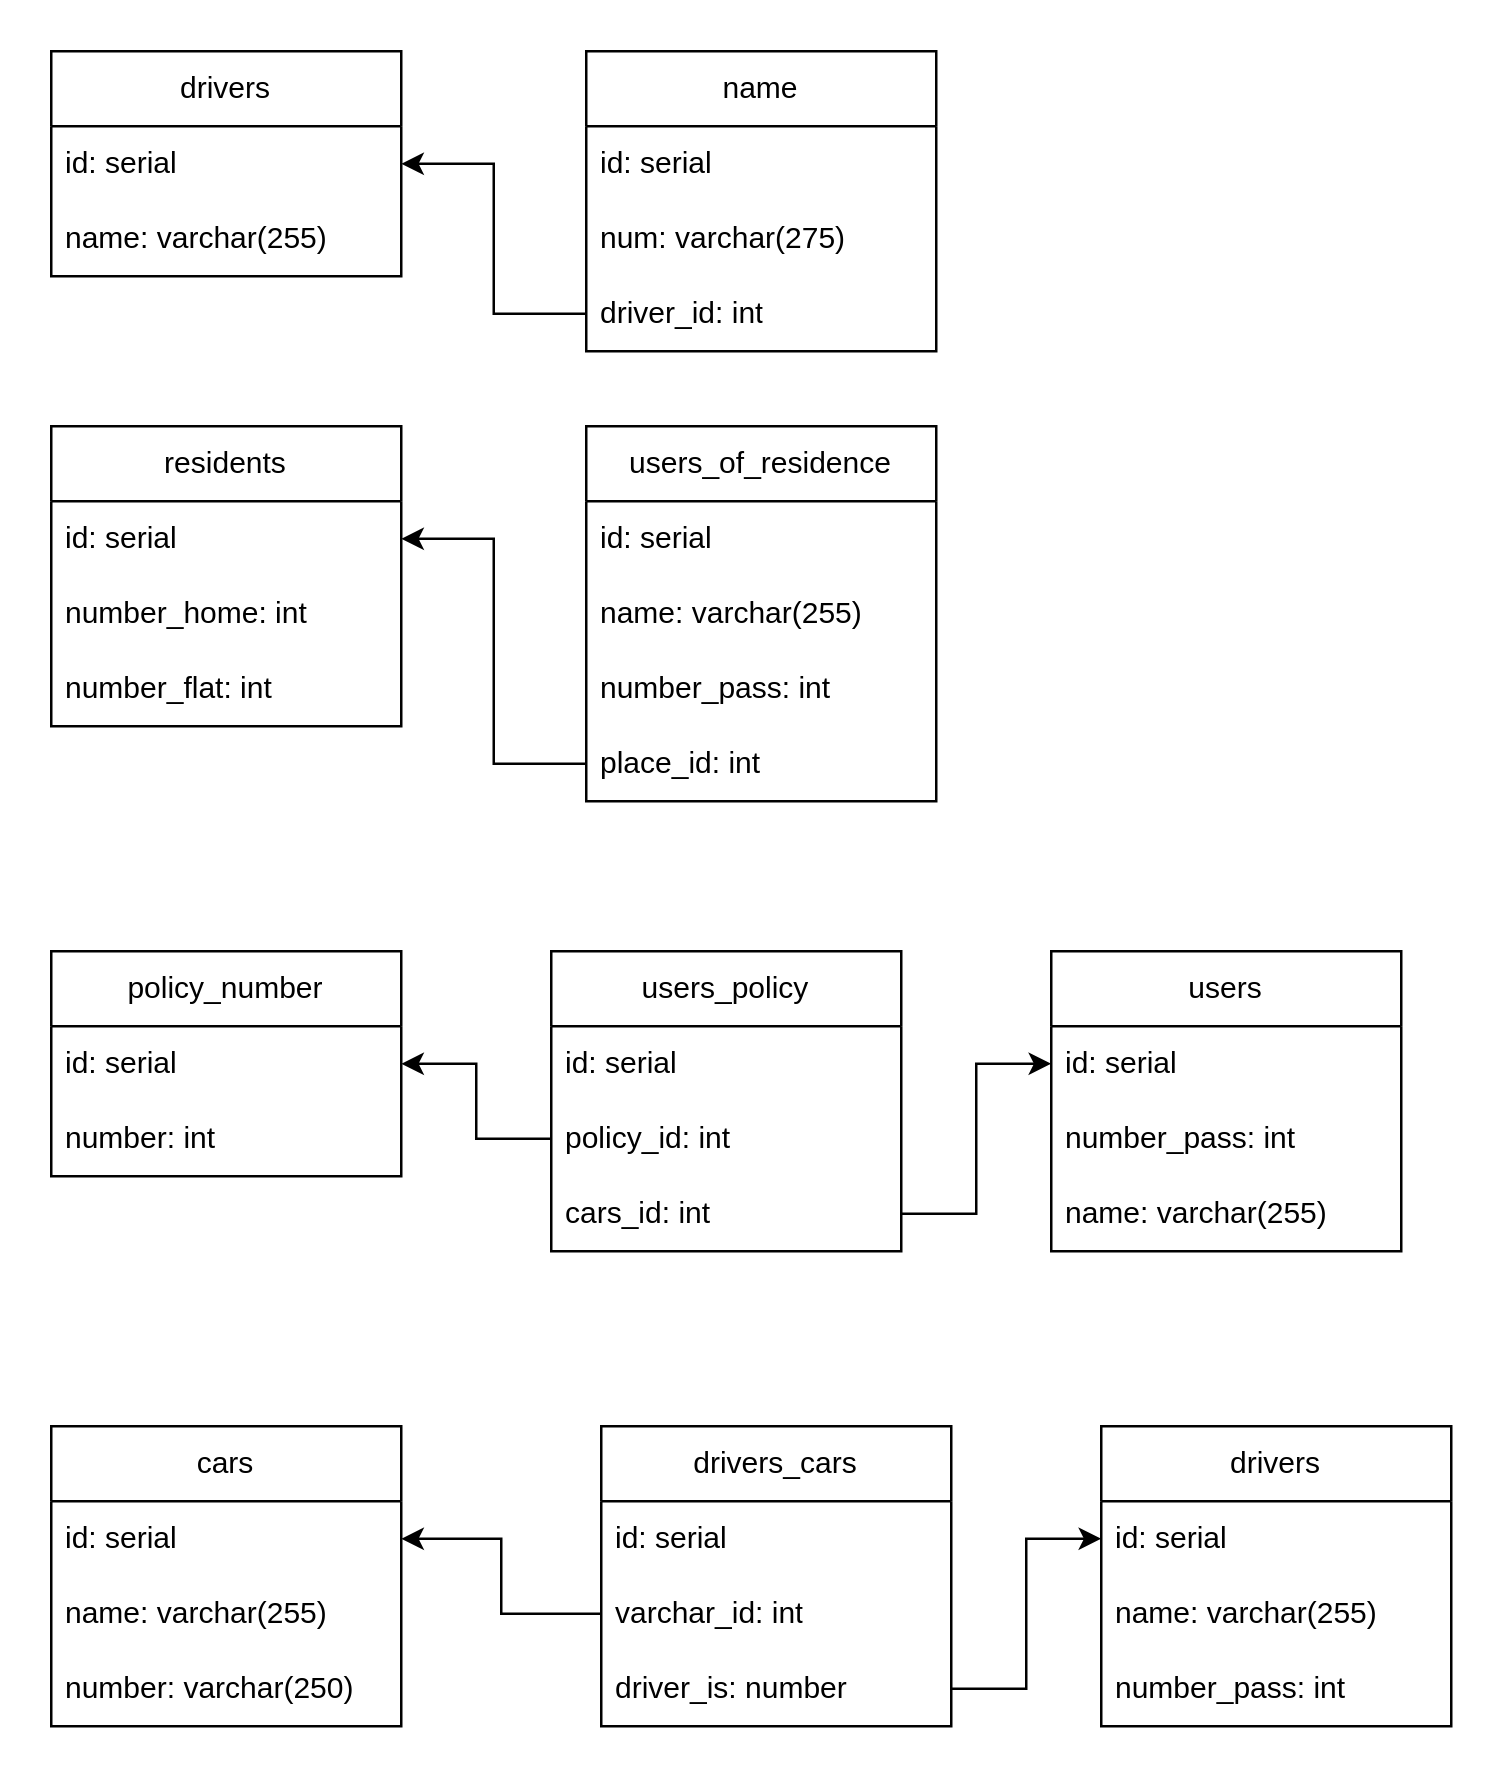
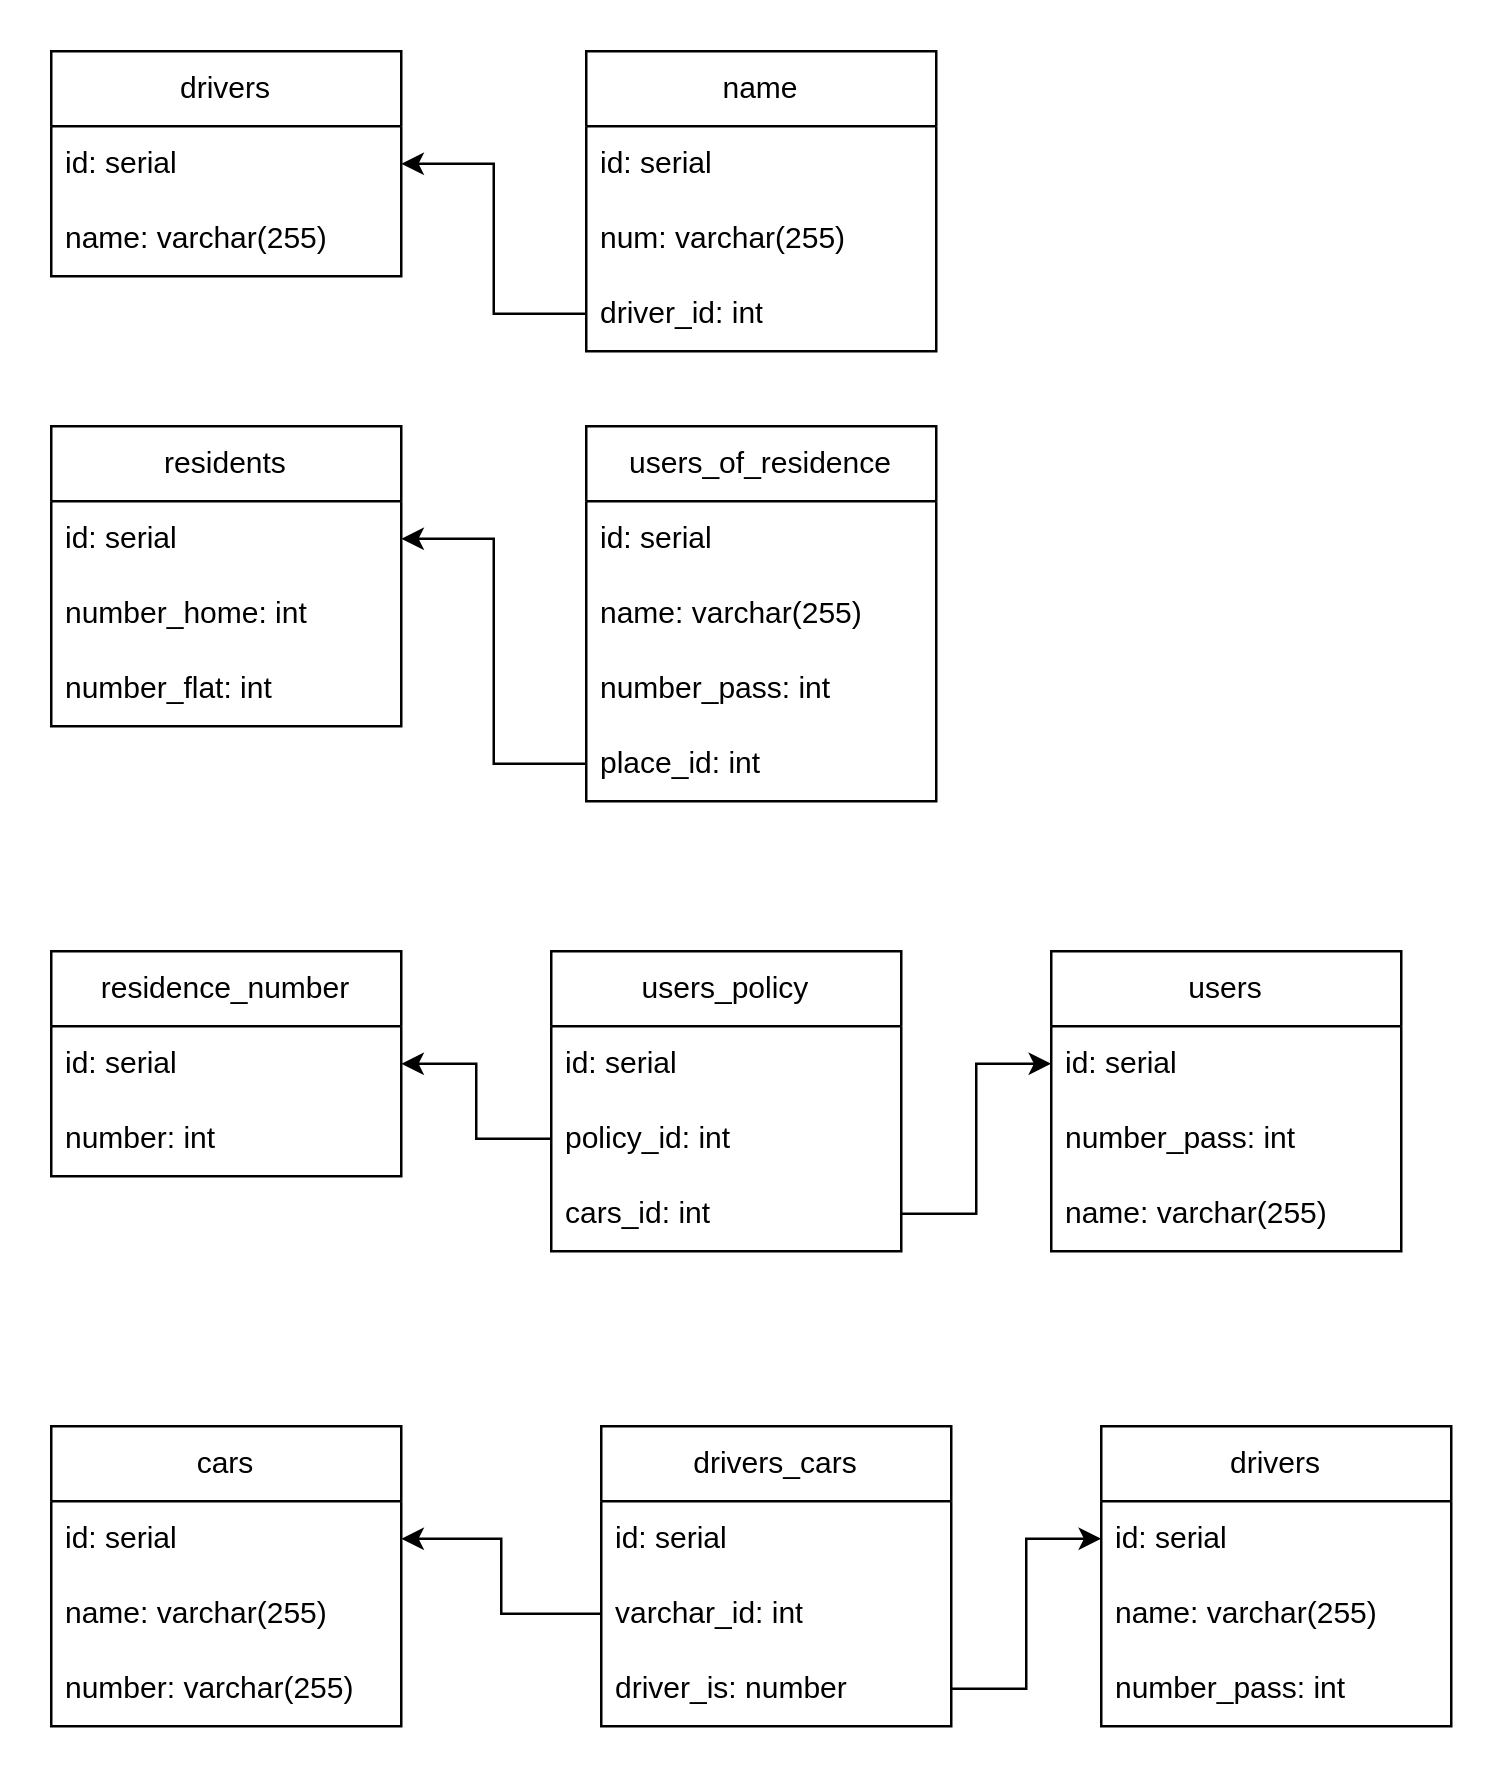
  <mxCell id="0" />
  <mxCell id="1" parent="0" />
  <mxCell id="2" value="drivers" style="swimlane;fontStyle=0;childLayout=stackLayout;horizontal=1;startSize=30;horizontalStack=0;resizeParent=1;resizeParentMax=0;resizeLast=0;collapsible=1;marginBottom=0;whiteSpace=wrap;html=1;" vertex="1" parent="1"><mxGeometry x="20" y="20" width="140" height="90" as="geometry" /></mxCell>
  <mxCell id="3" value="&lt;div&gt;&lt;span style=&quot;font-size: 12px;&quot;&gt;id: serial&lt;/span&gt;&lt;/div&gt;" style="text;strokeColor=none;fillColor=none;align=left;verticalAlign=middle;spacingLeft=4;spacingRight=4;overflow=hidden;points=[[0,0.5],[1,0.5]];portConstraint=eastwest;rotatable=0;whiteSpace=wrap;html=1;" vertex="1" parent="2"><mxGeometry y="30" width="140" height="30" as="geometry" /></mxCell>
  <mxCell id="4" value="name: varchar(255)" style="text;strokeColor=none;fillColor=none;align=left;verticalAlign=middle;spacingLeft=4;spacingRight=4;overflow=hidden;points=[[0,0.5],[1,0.5]];portConstraint=eastwest;rotatable=0;whiteSpace=wrap;html=1;" vertex="1" parent="2"><mxGeometry y="60" width="140" height="30" as="geometry" /></mxCell>
  <mxCell id="5" value="name" style="swimlane;fontStyle=0;childLayout=stackLayout;horizontal=1;startSize=30;horizontalStack=0;resizeParent=1;resizeParentMax=0;resizeLast=0;collapsible=1;marginBottom=0;whiteSpace=wrap;html=1;" vertex="1" parent="1"><mxGeometry x="234" y="20" width="140" height="120" as="geometry" /></mxCell>
  <mxCell id="6" value="id: serial" style="text;strokeColor=none;fillColor=none;align=left;verticalAlign=middle;spacingLeft=4;spacingRight=4;overflow=hidden;points=[[0,0.5],[1,0.5]];portConstraint=eastwest;rotatable=0;whiteSpace=wrap;html=1;" vertex="1" parent="5"><mxGeometry y="30" width="140" height="30" as="geometry" /></mxCell>
- <mxCell id="7" value="num: varchar(275)" style="text;strokeColor=none;fillColor=none;align=left;verticalAlign=middle;spacingLeft=4;spacingRight=4;overflow=hidden;points=[[0,0.5],[1,0.5]];portConstraint=eastwest;rotatable=0;whiteSpace=wrap;html=1;" vertex="1" parent="5"><mxGeometry y="60" width="140" height="30" as="geometry" /></mxCell>
+ <mxCell id="7" value="num: varchar(255)" style="text;strokeColor=none;fillColor=none;align=left;verticalAlign=middle;spacingLeft=4;spacingRight=4;overflow=hidden;points=[[0,0.5],[1,0.5]];portConstraint=eastwest;rotatable=0;whiteSpace=wrap;html=1;" vertex="1" parent="5"><mxGeometry y="60" width="140" height="30" as="geometry" /></mxCell>
  <mxCell id="8" value="driver_id: int" style="text;strokeColor=none;fillColor=none;align=left;verticalAlign=middle;spacingLeft=4;spacingRight=4;overflow=hidden;points=[[0,0.5],[1,0.5]];portConstraint=eastwest;rotatable=0;whiteSpace=wrap;html=1;" vertex="1" parent="5"><mxGeometry y="90" width="140" height="30" as="geometry" /></mxCell>
  <mxCell id="9" value="" style="edgeStyle=orthogonalEdgeStyle;rounded=0;orthogonalLoop=1;jettySize=auto;html=1;entryX=1;entryY=0.5;entryDx=0;entryDy=0;" edge="1" parent="1" source="8" target="3"><mxGeometry relative="1" as="geometry" /></mxCell>
  <mxCell id="10" value="users_of_residence" style="swimlane;fontStyle=0;childLayout=stackLayout;horizontal=1;startSize=30;horizontalStack=0;resizeParent=1;resizeParentMax=0;resizeLast=0;collapsible=1;marginBottom=0;whiteSpace=wrap;html=1;" vertex="1" parent="1"><mxGeometry x="234" y="170" width="140" height="150" as="geometry" /></mxCell>
  <mxCell id="11" value="id: serial" style="text;strokeColor=none;fillColor=none;align=left;verticalAlign=middle;spacingLeft=4;spacingRight=4;overflow=hidden;points=[[0,0.5],[1,0.5]];portConstraint=eastwest;rotatable=0;whiteSpace=wrap;html=1;" vertex="1" parent="10"><mxGeometry y="30" width="140" height="30" as="geometry" /></mxCell>
  <mxCell id="12" value="name: varchar(255)" style="text;strokeColor=none;fillColor=none;align=left;verticalAlign=middle;spacingLeft=4;spacingRight=4;overflow=hidden;points=[[0,0.5],[1,0.5]];portConstraint=eastwest;rotatable=0;whiteSpace=wrap;html=1;" vertex="1" parent="10"><mxGeometry y="60" width="140" height="30" as="geometry" /></mxCell>
  <mxCell id="13" value="number_pass: int" style="text;strokeColor=none;fillColor=none;align=left;verticalAlign=middle;spacingLeft=4;spacingRight=4;overflow=hidden;points=[[0,0.5],[1,0.5]];portConstraint=eastwest;rotatable=0;whiteSpace=wrap;html=1;" vertex="1" parent="10"><mxGeometry y="90" width="140" height="30" as="geometry" /></mxCell>
  <mxCell id="14" value="place_id: int" style="text;strokeColor=none;fillColor=none;align=left;verticalAlign=middle;spacingLeft=4;spacingRight=4;overflow=hidden;points=[[0,0.5],[1,0.5]];portConstraint=eastwest;rotatable=0;whiteSpace=wrap;html=1;" vertex="1" parent="10"><mxGeometry y="120" width="140" height="30" as="geometry" /></mxCell>
  <mxCell id="15" value="residents" style="swimlane;fontStyle=0;childLayout=stackLayout;horizontal=1;startSize=30;horizontalStack=0;resizeParent=1;resizeParentMax=0;resizeLast=0;collapsible=1;marginBottom=0;whiteSpace=wrap;html=1;" vertex="1" parent="1"><mxGeometry x="20" y="170" width="140" height="120" as="geometry" /></mxCell>
  <mxCell id="16" value="id: serial" style="text;strokeColor=none;fillColor=none;align=left;verticalAlign=middle;spacingLeft=4;spacingRight=4;overflow=hidden;points=[[0,0.5],[1,0.5]];portConstraint=eastwest;rotatable=0;whiteSpace=wrap;html=1;" vertex="1" parent="15"><mxGeometry y="30" width="140" height="30" as="geometry" /></mxCell>
  <mxCell id="17" value="number_home: int" style="text;strokeColor=none;fillColor=none;align=left;verticalAlign=middle;spacingLeft=4;spacingRight=4;overflow=hidden;points=[[0,0.5],[1,0.5]];portConstraint=eastwest;rotatable=0;whiteSpace=wrap;html=1;" vertex="1" parent="15"><mxGeometry y="60" width="140" height="30" as="geometry" /></mxCell>
  <mxCell id="18" value="number_flat: int" style="text;strokeColor=none;fillColor=none;align=left;verticalAlign=middle;spacingLeft=4;spacingRight=4;overflow=hidden;points=[[0,0.5],[1,0.5]];portConstraint=eastwest;rotatable=0;whiteSpace=wrap;html=1;" vertex="1" parent="15"><mxGeometry y="90" width="140" height="30" as="geometry" /></mxCell>
  <mxCell id="19" value="" style="edgeStyle=orthogonalEdgeStyle;rounded=0;orthogonalLoop=1;jettySize=auto;html=1;entryX=1;entryY=0.5;entryDx=0;entryDy=0;" edge="1" parent="1" source="14" target="16"><mxGeometry relative="1" as="geometry" /></mxCell>
- <mxCell id="20" value="policy_number" style="swimlane;fontStyle=0;childLayout=stackLayout;horizontal=1;startSize=30;horizontalStack=0;resizeParent=1;resizeParentMax=0;resizeLast=0;collapsible=1;marginBottom=0;whiteSpace=wrap;html=1;" vertex="1" parent="1"><mxGeometry x="20" y="380" width="140" height="90" as="geometry" /></mxCell>
+ <mxCell id="20" value="residence_number" style="swimlane;fontStyle=0;childLayout=stackLayout;horizontal=1;startSize=30;horizontalStack=0;resizeParent=1;resizeParentMax=0;resizeLast=0;collapsible=1;marginBottom=0;whiteSpace=wrap;html=1;" vertex="1" parent="1"><mxGeometry x="20" y="380" width="140" height="90" as="geometry" /></mxCell>
  <mxCell id="21" value="id: serial" style="text;strokeColor=none;fillColor=none;align=left;verticalAlign=middle;spacingLeft=4;spacingRight=4;overflow=hidden;points=[[0,0.5],[1,0.5]];portConstraint=eastwest;rotatable=0;whiteSpace=wrap;html=1;" vertex="1" parent="20"><mxGeometry y="30" width="140" height="30" as="geometry" /></mxCell>
  <mxCell id="22" value="number: int" style="text;strokeColor=none;fillColor=none;align=left;verticalAlign=middle;spacingLeft=4;spacingRight=4;overflow=hidden;points=[[0,0.5],[1,0.5]];portConstraint=eastwest;rotatable=0;whiteSpace=wrap;html=1;" vertex="1" parent="20"><mxGeometry y="60" width="140" height="30" as="geometry" /></mxCell>
  <mxCell id="23" value="users" style="swimlane;fontStyle=0;childLayout=stackLayout;horizontal=1;startSize=30;horizontalStack=0;resizeParent=1;resizeParentMax=0;resizeLast=0;collapsible=1;marginBottom=0;whiteSpace=wrap;html=1;" vertex="1" parent="1"><mxGeometry x="420" y="380" width="140" height="120" as="geometry" /></mxCell>
  <mxCell id="24" value="id: serial" style="text;strokeColor=none;fillColor=none;align=left;verticalAlign=middle;spacingLeft=4;spacingRight=4;overflow=hidden;points=[[0,0.5],[1,0.5]];portConstraint=eastwest;rotatable=0;whiteSpace=wrap;html=1;" vertex="1" parent="23"><mxGeometry y="30" width="140" height="30" as="geometry" /></mxCell>
  <mxCell id="25" value="number_pass: int" style="text;strokeColor=none;fillColor=none;align=left;verticalAlign=middle;spacingLeft=4;spacingRight=4;overflow=hidden;points=[[0,0.5],[1,0.5]];portConstraint=eastwest;rotatable=0;whiteSpace=wrap;html=1;" vertex="1" parent="23"><mxGeometry y="60" width="140" height="30" as="geometry" /></mxCell>
  <mxCell id="26" value="name: varchar(255)" style="text;strokeColor=none;fillColor=none;align=left;verticalAlign=middle;spacingLeft=4;spacingRight=4;overflow=hidden;points=[[0,0.5],[1,0.5]];portConstraint=eastwest;rotatable=0;whiteSpace=wrap;html=1;" vertex="1" parent="23"><mxGeometry y="90" width="140" height="30" as="geometry" /></mxCell>
  <mxCell id="27" value="users_policy" style="swimlane;fontStyle=0;childLayout=stackLayout;horizontal=1;startSize=30;horizontalStack=0;resizeParent=1;resizeParentMax=0;resizeLast=0;collapsible=1;marginBottom=0;whiteSpace=wrap;html=1;" vertex="1" parent="1"><mxGeometry x="220" y="380" width="140" height="120" as="geometry" /></mxCell>
  <mxCell id="28" value="id: serial" style="text;strokeColor=none;fillColor=none;align=left;verticalAlign=middle;spacingLeft=4;spacingRight=4;overflow=hidden;points=[[0,0.5],[1,0.5]];portConstraint=eastwest;rotatable=0;whiteSpace=wrap;html=1;" vertex="1" parent="27"><mxGeometry y="30" width="140" height="30" as="geometry" /></mxCell>
  <mxCell id="29" value="policy_id: int" style="text;strokeColor=none;fillColor=none;align=left;verticalAlign=middle;spacingLeft=4;spacingRight=4;overflow=hidden;points=[[0,0.5],[1,0.5]];portConstraint=eastwest;rotatable=0;whiteSpace=wrap;html=1;" vertex="1" parent="27"><mxGeometry y="60" width="140" height="30" as="geometry" /></mxCell>
  <mxCell id="30" value="cars_id: int" style="text;strokeColor=none;fillColor=none;align=left;verticalAlign=middle;spacingLeft=4;spacingRight=4;overflow=hidden;points=[[0,0.5],[1,0.5]];portConstraint=eastwest;rotatable=0;whiteSpace=wrap;html=1;" vertex="1" parent="27"><mxGeometry y="90" width="140" height="30" as="geometry" /></mxCell>
  <mxCell id="31" value="" style="edgeStyle=orthogonalEdgeStyle;rounded=0;orthogonalLoop=1;jettySize=auto;html=1;entryX=1;entryY=0.5;entryDx=0;entryDy=0;" edge="1" parent="1" source="29" target="21"><mxGeometry relative="1" as="geometry" /></mxCell>
  <mxCell id="32" value="" style="edgeStyle=orthogonalEdgeStyle;rounded=0;orthogonalLoop=1;jettySize=auto;html=1;entryX=0;entryY=0.5;entryDx=0;entryDy=0;" edge="1" parent="1" source="30" target="24"><mxGeometry relative="1" as="geometry" /></mxCell>
  <mxCell id="33" value="cars" style="swimlane;fontStyle=0;childLayout=stackLayout;horizontal=1;startSize=30;horizontalStack=0;resizeParent=1;resizeParentMax=0;resizeLast=0;collapsible=1;marginBottom=0;whiteSpace=wrap;html=1;" vertex="1" parent="1"><mxGeometry x="20" y="570" width="140" height="120" as="geometry" /></mxCell>
  <mxCell id="34" value="id: serial" style="text;strokeColor=none;fillColor=none;align=left;verticalAlign=middle;spacingLeft=4;spacingRight=4;overflow=hidden;points=[[0,0.5],[1,0.5]];portConstraint=eastwest;rotatable=0;whiteSpace=wrap;html=1;" vertex="1" parent="33"><mxGeometry y="30" width="140" height="30" as="geometry" /></mxCell>
  <mxCell id="35" value="name: varchar(255)" style="text;strokeColor=none;fillColor=none;align=left;verticalAlign=middle;spacingLeft=4;spacingRight=4;overflow=hidden;points=[[0,0.5],[1,0.5]];portConstraint=eastwest;rotatable=0;whiteSpace=wrap;html=1;" vertex="1" parent="33"><mxGeometry y="60" width="140" height="30" as="geometry" /></mxCell>
- <mxCell id="36" value="number: varchar(250)" style="text;strokeColor=none;fillColor=none;align=left;verticalAlign=middle;spacingLeft=4;spacingRight=4;overflow=hidden;points=[[0,0.5],[1,0.5]];portConstraint=eastwest;rotatable=0;whiteSpace=wrap;html=1;" vertex="1" parent="33"><mxGeometry y="90" width="140" height="30" as="geometry" /></mxCell>
+ <mxCell id="36" value="number: varchar(255)" style="text;strokeColor=none;fillColor=none;align=left;verticalAlign=middle;spacingLeft=4;spacingRight=4;overflow=hidden;points=[[0,0.5],[1,0.5]];portConstraint=eastwest;rotatable=0;whiteSpace=wrap;html=1;" vertex="1" parent="33"><mxGeometry y="90" width="140" height="30" as="geometry" /></mxCell>
  <mxCell id="37" value="drivers_cars" style="swimlane;fontStyle=0;childLayout=stackLayout;horizontal=1;startSize=30;horizontalStack=0;resizeParent=1;resizeParentMax=0;resizeLast=0;collapsible=1;marginBottom=0;whiteSpace=wrap;html=1;" vertex="1" parent="1"><mxGeometry x="240" y="570" width="140" height="120" as="geometry" /></mxCell>
  <mxCell id="38" value="id: serial" style="text;strokeColor=none;fillColor=none;align=left;verticalAlign=middle;spacingLeft=4;spacingRight=4;overflow=hidden;points=[[0,0.5],[1,0.5]];portConstraint=eastwest;rotatable=0;whiteSpace=wrap;html=1;" vertex="1" parent="37"><mxGeometry y="30" width="140" height="30" as="geometry" /></mxCell>
  <mxCell id="39" value="varchar_id: int" style="text;strokeColor=none;fillColor=none;align=left;verticalAlign=middle;spacingLeft=4;spacingRight=4;overflow=hidden;points=[[0,0.5],[1,0.5]];portConstraint=eastwest;rotatable=0;whiteSpace=wrap;html=1;" vertex="1" parent="37"><mxGeometry y="60" width="140" height="30" as="geometry" /></mxCell>
  <mxCell id="40" value="driver_is: number" style="text;strokeColor=none;fillColor=none;align=left;verticalAlign=middle;spacingLeft=4;spacingRight=4;overflow=hidden;points=[[0,0.5],[1,0.5]];portConstraint=eastwest;rotatable=0;whiteSpace=wrap;html=1;" vertex="1" parent="37"><mxGeometry y="90" width="140" height="30" as="geometry" /></mxCell>
  <mxCell id="41" value="drivers" style="swimlane;fontStyle=0;childLayout=stackLayout;horizontal=1;startSize=30;horizontalStack=0;resizeParent=1;resizeParentMax=0;resizeLast=0;collapsible=1;marginBottom=0;whiteSpace=wrap;html=1;" vertex="1" parent="1"><mxGeometry x="440" y="570" width="140" height="120" as="geometry" /></mxCell>
  <mxCell id="42" value="id: serial" style="text;strokeColor=none;fillColor=none;align=left;verticalAlign=middle;spacingLeft=4;spacingRight=4;overflow=hidden;points=[[0,0.5],[1,0.5]];portConstraint=eastwest;rotatable=0;whiteSpace=wrap;html=1;" vertex="1" parent="41"><mxGeometry y="30" width="140" height="30" as="geometry" /></mxCell>
  <mxCell id="43" value="name: varchar(255)" style="text;strokeColor=none;fillColor=none;align=left;verticalAlign=middle;spacingLeft=4;spacingRight=4;overflow=hidden;points=[[0,0.5],[1,0.5]];portConstraint=eastwest;rotatable=0;whiteSpace=wrap;html=1;" vertex="1" parent="41"><mxGeometry y="60" width="140" height="30" as="geometry" /></mxCell>
  <mxCell id="44" value="number_pass: int" style="text;strokeColor=none;fillColor=none;align=left;verticalAlign=middle;spacingLeft=4;spacingRight=4;overflow=hidden;points=[[0,0.5],[1,0.5]];portConstraint=eastwest;rotatable=0;whiteSpace=wrap;html=1;" vertex="1" parent="41"><mxGeometry y="90" width="140" height="30" as="geometry" /></mxCell>
  <mxCell id="45" value="" style="edgeStyle=orthogonalEdgeStyle;rounded=0;orthogonalLoop=1;jettySize=auto;html=1;entryX=1;entryY=0.5;entryDx=0;entryDy=0;" edge="1" parent="1" source="39" target="34"><mxGeometry relative="1" as="geometry" /></mxCell>
  <mxCell id="46" value="" style="edgeStyle=orthogonalEdgeStyle;rounded=0;orthogonalLoop=1;jettySize=auto;html=1;entryX=0;entryY=0.5;entryDx=0;entryDy=0;" edge="1" parent="1" source="40" target="42"><mxGeometry relative="1" as="geometry" /></mxCell>
